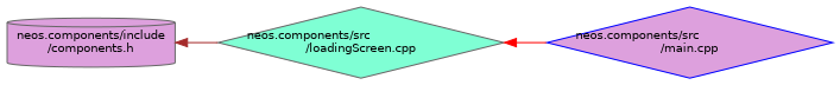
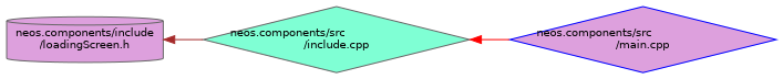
  digraph {
    rankdir=LR
    node [color=gray40 fillcolor=plum fontname=Helvetica fontsize=10 shape=diamond style=filled]
    edge [dir=back fontname=Helvetica fontsize=10 labelfontname=Helvetica labelfontsize=10 style=solid]
-   n1 [fontcolor=black height=0.2 label="neos.components/include\l/components.h" shape=cylinder width=0.4]
-   n2 [fillcolor=aquamarine height=0.2 label="neos.components/src\l/loadingScreen.cpp" width=0.4]
+   n1 [fontcolor=black height=0.2 label="neos.components/include\l/loadingScreen.h" shape=cylinder width=0.4]
+   n2 [fillcolor=aquamarine height=0.2 label="neos.components/src\l/include.cpp" width=0.4]
    n3 [color=blue height=0.2 label="neos.components/src\l/main.cpp" width=0.4]
    n1 -> n2 [color=brown]
    n2 -> n3 [color=red]
  }
